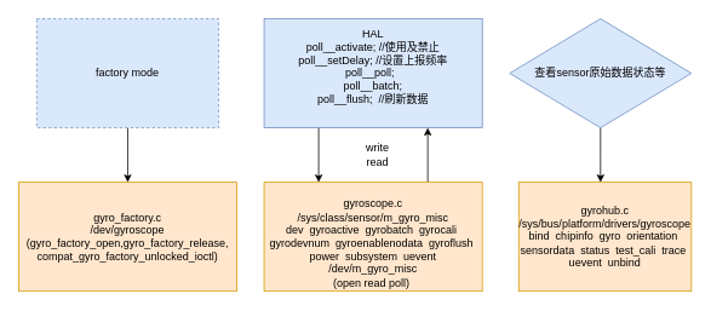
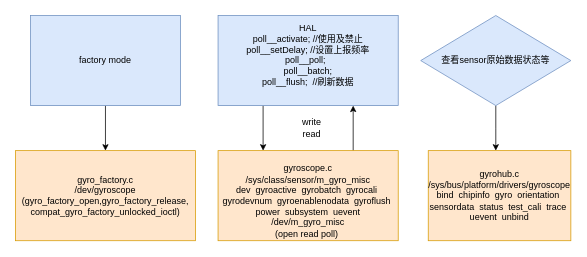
  <mxCell id="0" />
  <mxCell id="1" parent="0" />
  <mxCell id="2" style="edgeStyle=orthogonalEdgeStyle;rounded=0;orthogonalLoop=1;jettySize=auto;html=1;exitX=0.75;exitY=0;exitDx=0;exitDy=0;entryX=0.75;entryY=1;entryDx=0;entryDy=0;" edge="1" parent="1" source="3" target="9"><mxGeometry relative="1" as="geometry" /></mxCell>
  <mxCell id="3" value="&lt;br&gt;gyroscope.c&lt;br&gt;/sys/class/sensor/m_gyro_misc&lt;br&gt;dev&amp;nbsp; gyroactive&amp;nbsp; gyrobatch&amp;nbsp; gyrocali&amp;nbsp; gyrodevnum&amp;nbsp; gyroenablenodata&amp;nbsp; gyroflush&amp;nbsp; power&amp;nbsp; subsystem&amp;nbsp; uevent&lt;br&gt;/dev/m_gyro_misc&lt;br&gt;(open read poll)&amp;nbsp;" style="rounded=0;whiteSpace=wrap;html=1;fillColor=#ffe6cc;strokeColor=#d79b00;" vertex="1" parent="1"><mxGeometry x="290" y="200" width="240" height="120" as="geometry" /></mxCell>
  <mxCell id="4" value="gyrohub.c&lt;br&gt;/sys/bus/platform/drivers/gyroscope&lt;br&gt;bind&amp;nbsp; chipinfo&amp;nbsp; gyro&amp;nbsp; orientation&amp;nbsp; sensordata&amp;nbsp; status&amp;nbsp; test_cali&amp;nbsp; trace&amp;nbsp; uevent&amp;nbsp; unbind" style="rounded=0;whiteSpace=wrap;html=1;fillColor=#ffe6cc;strokeColor=#d79b00;" vertex="1" parent="1"><mxGeometry x="570" y="200" width="190" height="120" as="geometry" /></mxCell>
  <mxCell id="5" value="gyro_factory.c&lt;br&gt;/dev/gyroscope&lt;br&gt;(gyro_factory_open,gyro_factory_release,&lt;br&gt;compat_gyro_factory_unlocked_ioctl)" style="rounded=0;whiteSpace=wrap;html=1;fillColor=#ffe6cc;strokeColor=#d79b00;" vertex="1" parent="1"><mxGeometry x="20" y="200" width="240" height="120" as="geometry" /></mxCell>
  <mxCell id="6" style="edgeStyle=orthogonalEdgeStyle;rounded=0;orthogonalLoop=1;jettySize=auto;html=1;entryX=0.5;entryY=0;entryDx=0;entryDy=0;" edge="1" parent="1" source="7" target="5"><mxGeometry relative="1" as="geometry" /></mxCell>
- <mxCell id="7" value="factory mode" style="rounded=0;whiteSpace=wrap;html=1;fillColor=#dae8fc;strokeColor=#6c8ebf;dashed=1;" vertex="1" parent="1"><mxGeometry x="40" y="20" width="200" height="120" as="geometry" /></mxCell>
+ <mxCell id="7" value="factory mode" style="rounded=0;whiteSpace=wrap;html=1;fillColor=#dae8fc;strokeColor=#6c8ebf;" vertex="1" parent="1"><mxGeometry x="40" y="20" width="200" height="120" as="geometry" /></mxCell>
  <mxCell id="8" style="edgeStyle=orthogonalEdgeStyle;rounded=0;orthogonalLoop=1;jettySize=auto;html=1;exitX=0.25;exitY=1;exitDx=0;exitDy=0;entryX=0.25;entryY=0;entryDx=0;entryDy=0;" edge="1" parent="1" source="9" target="3"><mxGeometry relative="1" as="geometry" /></mxCell>
  <mxCell id="9" value="HAL&lt;br&gt;&lt;div&gt;poll__activate; //使用及禁止&lt;/div&gt;&lt;div&gt;&lt;div&gt;poll__setDelay; //设置上报频率&lt;/div&gt;&lt;/div&gt;&lt;div&gt;poll__poll;&amp;nbsp;&amp;nbsp;&lt;br&gt;&lt;/div&gt;&lt;div&gt;&amp;nbsp;poll__batch;&amp;nbsp;&lt;br&gt;&lt;/div&gt;&lt;div&gt;poll__flush;&amp;nbsp; //刷新数据&lt;/div&gt;&lt;div&gt;&lt;br&gt;&lt;/div&gt;" style="rounded=0;whiteSpace=wrap;html=1;fillColor=#dae8fc;strokeColor=#6c8ebf;" vertex="1" parent="1"><mxGeometry x="290" y="20" width="240" height="120" as="geometry" /></mxCell>
  <mxCell id="10" value="write read" style="text;html=1;strokeColor=none;fillColor=none;align=center;verticalAlign=middle;whiteSpace=wrap;rounded=0;" vertex="1" parent="1"><mxGeometry x="395" y="160" width="40" height="20" as="geometry" /></mxCell>
  <mxCell id="11" style="edgeStyle=orthogonalEdgeStyle;rounded=0;orthogonalLoop=1;jettySize=auto;html=1;" edge="1" parent="1" source="12"><mxGeometry relative="1" as="geometry"><mxPoint x="660" y="200" as="targetPoint" /></mxGeometry></mxCell>
  <mxCell id="12" value="查看sensor原始数据状态等" style="rhombus;whiteSpace=wrap;html=1;fillColor=#dae8fc;strokeColor=#6c8ebf;" vertex="1" parent="1"><mxGeometry x="560" y="20" width="200" height="120" as="geometry" /></mxCell>
